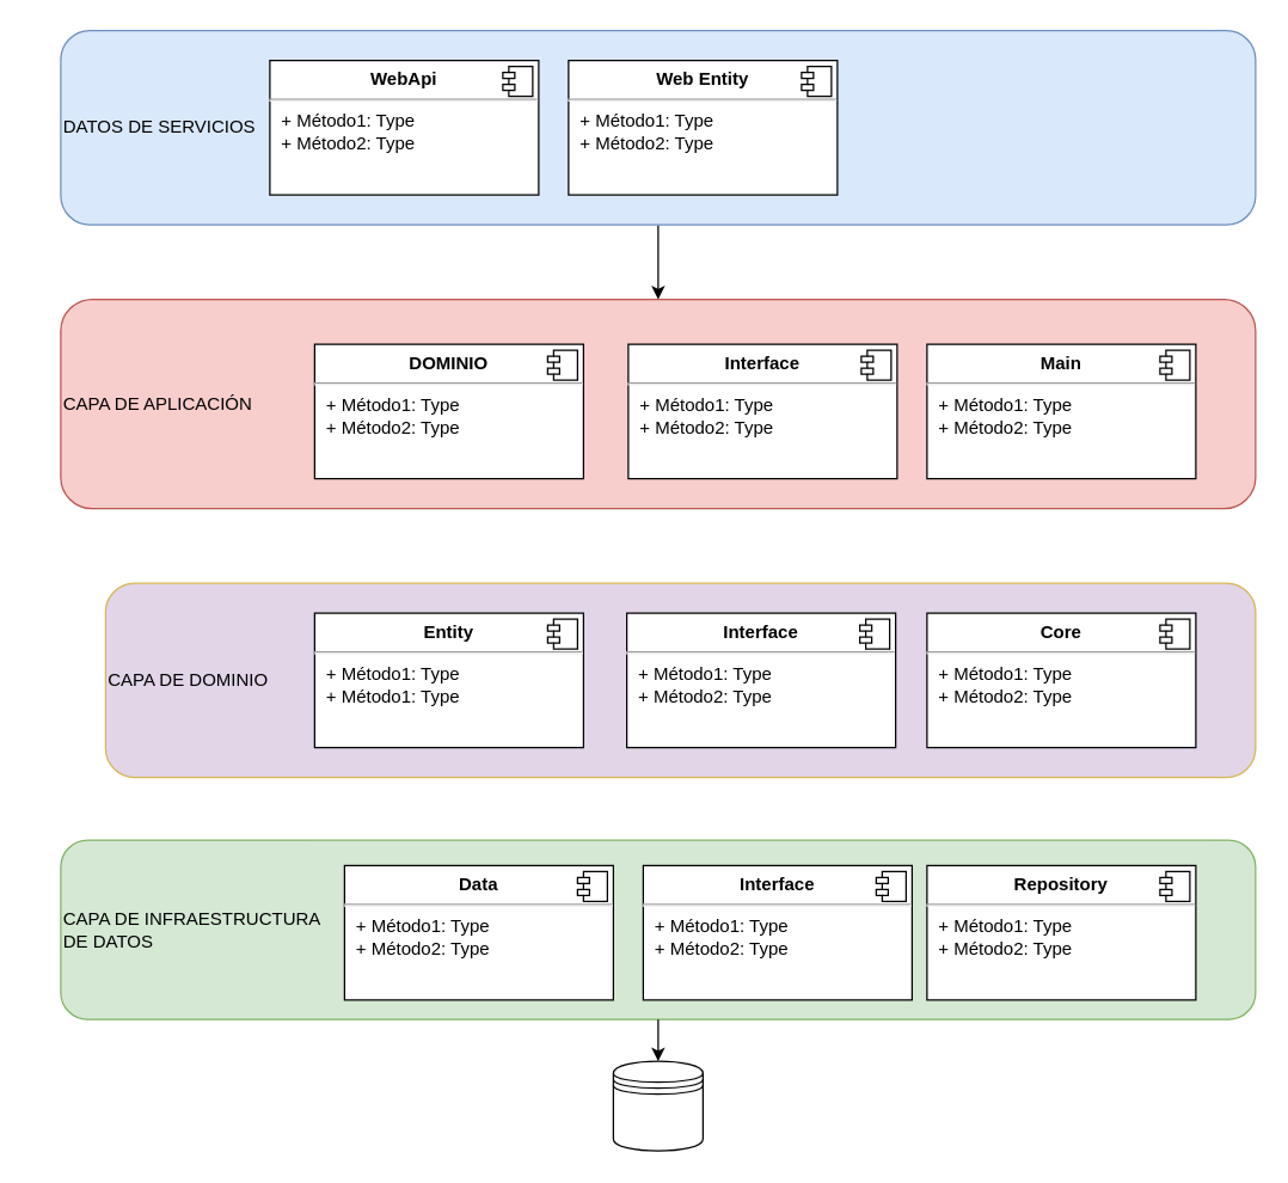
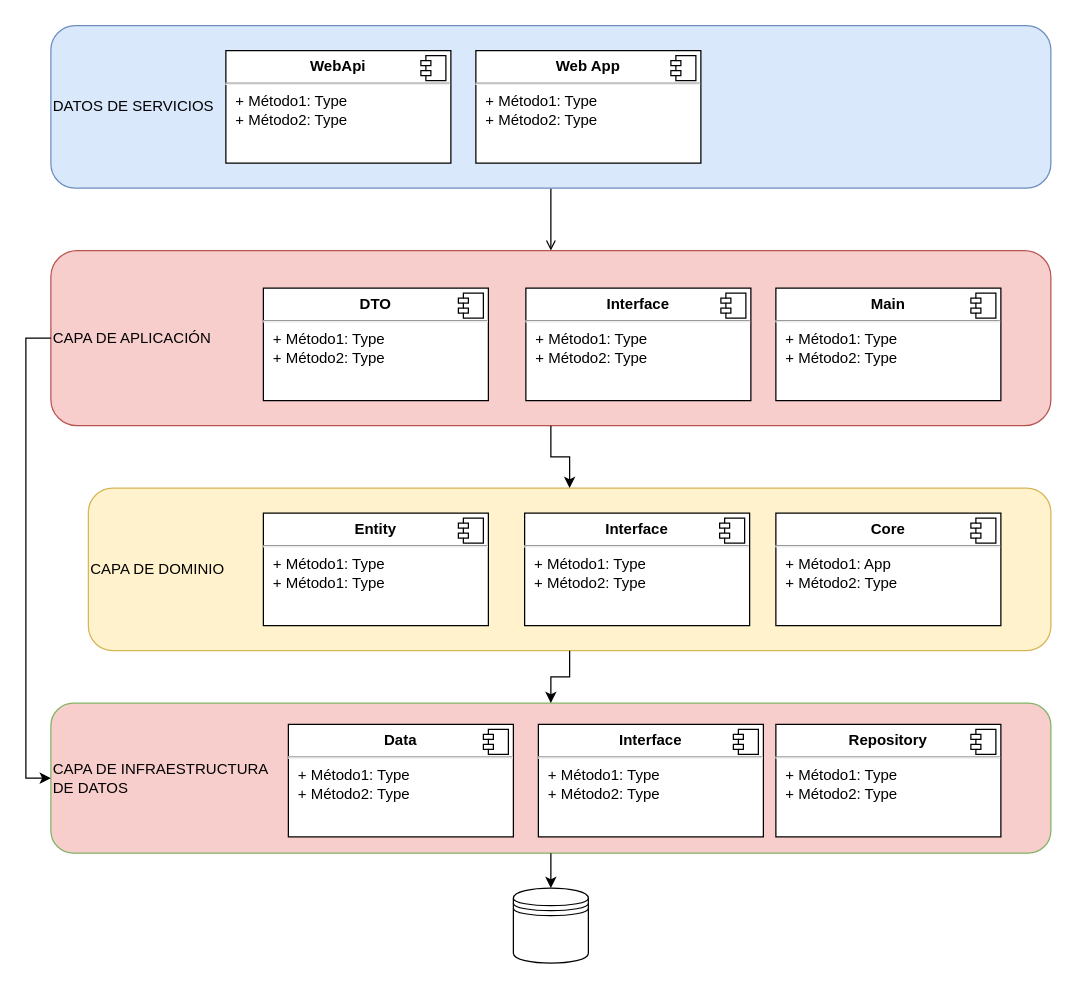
  <mxCell id="0" />
  <mxCell id="1" parent="0" />
- <mxCell id="2" style="edgeStyle=orthogonalEdgeStyle;rounded=0;orthogonalLoop=1;jettySize=auto;html=1;entryX=0.5;entryY=0;entryDx=0;entryDy=0;" edge="1" parent="1" source="3" target="25"><mxGeometry relative="1" as="geometry" /></mxCell>
+ <mxCell id="2" style="edgeStyle=orthogonalEdgeStyle;rounded=0;orthogonalLoop=1;jettySize=auto;html=1;entryX=0.5;entryY=0;entryDx=0;entryDy=0;endArrow=open;" edge="1" parent="1" source="3" target="25"><mxGeometry relative="1" as="geometry" /></mxCell>
  <mxCell id="3" value="DATOS DE SERVICIOS" style="rounded=1;whiteSpace=wrap;html=1;align=left;fillColor=#dae8fc;strokeColor=#6c8ebf;" vertex="1" parent="1"><mxGeometry x="40" y="20" width="800" height="130" as="geometry" /></mxCell>
  <mxCell id="4" value="&lt;p style=&quot;margin:0px;margin-top:6px;text-align:center;&quot;&gt;&lt;b&gt;WebApi&lt;/b&gt;&lt;/p&gt;&lt;hr&gt;&lt;p style=&quot;margin:0px;margin-left:8px;&quot;&gt;+ Método1: Type&lt;br&gt;+ Método2: Type&lt;/p&gt;" style="align=left;overflow=fill;html=1;dropTarget=0;whiteSpace=wrap;" vertex="1" parent="1"><mxGeometry x="180" y="40" width="180" height="90" as="geometry" /></mxCell>
  <mxCell id="5" value="" style="shape=component;jettyWidth=8;jettyHeight=4;" vertex="1" parent="4"><mxGeometry x="1" width="20" height="20" relative="1" as="geometry"><mxPoint x="-24" y="4" as="offset" /></mxGeometry></mxCell>
- <mxCell id="6" value="&lt;p style=&quot;margin:0px;margin-top:6px;text-align:center;&quot;&gt;&lt;b&gt;Web Entity&lt;/b&gt;&lt;/p&gt;&lt;hr&gt;&lt;p style=&quot;margin:0px;margin-left:8px;&quot;&gt;+ Método1: Type&lt;br&gt;+ Método2: Type&lt;/p&gt;" style="align=left;overflow=fill;html=1;dropTarget=0;whiteSpace=wrap;" vertex="1" parent="1"><mxGeometry x="380" y="40" width="180" height="90" as="geometry" /></mxCell>
+ <mxCell id="6" value="&lt;p style=&quot;margin:0px;margin-top:6px;text-align:center;&quot;&gt;&lt;b&gt;Web App&lt;/b&gt;&lt;/p&gt;&lt;hr&gt;&lt;p style=&quot;margin:0px;margin-left:8px;&quot;&gt;+ Método1: Type&lt;br&gt;+ Método2: Type&lt;/p&gt;" style="align=left;overflow=fill;html=1;dropTarget=0;whiteSpace=wrap;" vertex="1" parent="1"><mxGeometry x="380" y="40" width="180" height="90" as="geometry" /></mxCell>
  <mxCell id="7" value="" style="shape=component;jettyWidth=8;jettyHeight=4;" vertex="1" parent="6"><mxGeometry x="1" width="20" height="20" relative="1" as="geometry"><mxPoint x="-24" y="4" as="offset" /></mxGeometry></mxCell>
  <mxCell id="8" value="" style="group" vertex="1" connectable="0" parent="1"><mxGeometry x="40" y="572" width="800" height="110" as="geometry" /></mxCell>
- <mxCell id="9" value="CAPA DE INFRAESTRUCTURA&lt;br&gt;DE DATOS" style="rounded=1;whiteSpace=wrap;html=1;align=left;fillColor=#d5e8d4;strokeColor=#82b366;" vertex="1" parent="8"><mxGeometry y="-10" width="800" height="120" as="geometry" /></mxCell>
+ <mxCell id="9" value="CAPA DE INFRAESTRUCTURA&lt;br&gt;DE DATOS" style="rounded=1;whiteSpace=wrap;html=1;align=left;fillColor=#f8cecc;strokeColor=#82b366;" vertex="1" parent="8"><mxGeometry y="-10" width="800" height="120" as="geometry" /></mxCell>
  <mxCell id="10" value="&lt;p style=&quot;margin:0px;margin-top:6px;text-align:center;&quot;&gt;&lt;b&gt;Data&lt;/b&gt;&lt;/p&gt;&lt;hr&gt;&lt;p style=&quot;margin:0px;margin-left:8px;&quot;&gt;+ Método1: Type&lt;br&gt;+ Método2: Type&lt;/p&gt;" style="align=left;overflow=fill;html=1;dropTarget=0;whiteSpace=wrap;" vertex="1" parent="8"><mxGeometry x="190" y="7" width="180" height="90" as="geometry" /></mxCell>
  <mxCell id="11" value="" style="shape=component;jettyWidth=8;jettyHeight=4;" vertex="1" parent="10"><mxGeometry x="1" width="20" height="20" relative="1" as="geometry"><mxPoint x="-24" y="4" as="offset" /></mxGeometry></mxCell>
  <mxCell id="12" value="&lt;p style=&quot;margin:0px;margin-top:6px;text-align:center;&quot;&gt;&lt;b&gt;Interface&lt;/b&gt;&lt;/p&gt;&lt;hr&gt;&lt;p style=&quot;margin:0px;margin-left:8px;&quot;&gt;+ Método1: Type&lt;br&gt;+ Método2: Type&lt;/p&gt;" style="align=left;overflow=fill;html=1;dropTarget=0;whiteSpace=wrap;" vertex="1" parent="8"><mxGeometry x="390" y="7" width="180" height="90" as="geometry" /></mxCell>
  <mxCell id="13" value="" style="shape=component;jettyWidth=8;jettyHeight=4;" vertex="1" parent="12"><mxGeometry x="1" width="20" height="20" relative="1" as="geometry"><mxPoint x="-24" y="4" as="offset" /></mxGeometry></mxCell>
  <mxCell id="14" value="&lt;p style=&quot;margin:0px;margin-top:6px;text-align:center;&quot;&gt;&lt;b&gt;Repository&lt;/b&gt;&lt;/p&gt;&lt;hr&gt;&lt;p style=&quot;margin:0px;margin-left:8px;&quot;&gt;+ Método1: Type&lt;br&gt;+ Método2: Type&lt;/p&gt;" style="align=left;overflow=fill;html=1;dropTarget=0;whiteSpace=wrap;" vertex="1" parent="8"><mxGeometry x="580" y="7" width="180" height="90" as="geometry" /></mxCell>
  <mxCell id="15" value="" style="shape=component;jettyWidth=8;jettyHeight=4;" vertex="1" parent="14"><mxGeometry x="1" width="20" height="20" relative="1" as="geometry"><mxPoint x="-24" y="4" as="offset" /></mxGeometry></mxCell>
  <mxCell id="16" value="" style="group" vertex="1" connectable="0" parent="1"><mxGeometry x="70" y="390" width="770" height="130" as="geometry" /></mxCell>
- <mxCell id="17" value="CAPA DE DOMINIO" style="rounded=1;whiteSpace=wrap;html=1;align=left;fillColor=#e1d5e7;strokeColor=#d6b656;" vertex="1" parent="16"><mxGeometry width="770" height="130" as="geometry" /></mxCell>
+ <mxCell id="17" value="CAPA DE DOMINIO" style="rounded=1;whiteSpace=wrap;html=1;align=left;fillColor=#fff2cc;strokeColor=#d6b656;" vertex="1" parent="16"><mxGeometry width="770" height="130" as="geometry" /></mxCell>
  <mxCell id="18" value="&lt;p style=&quot;margin:0px;margin-top:6px;text-align:center;&quot;&gt;&lt;b&gt;Entity&lt;/b&gt;&lt;/p&gt;&lt;hr&gt;&lt;p style=&quot;margin:0px;margin-left:8px;&quot;&gt;+ Método1: Type&lt;br&gt;+ Método1: Type&lt;/p&gt;" style="align=left;overflow=fill;html=1;dropTarget=0;whiteSpace=wrap;" vertex="1" parent="16"><mxGeometry x="140" y="20" width="180" height="90" as="geometry" /></mxCell>
  <mxCell id="19" value="" style="shape=component;jettyWidth=8;jettyHeight=4;" vertex="1" parent="18"><mxGeometry x="1" width="20" height="20" relative="1" as="geometry"><mxPoint x="-24" y="4" as="offset" /></mxGeometry></mxCell>
  <mxCell id="20" value="&lt;p style=&quot;margin:0px;margin-top:6px;text-align:center;&quot;&gt;&lt;b&gt;Interface&lt;/b&gt;&lt;/p&gt;&lt;hr&gt;&lt;p style=&quot;margin:0px;margin-left:8px;&quot;&gt;+ Método1: Type&lt;br&gt;+ Método2: Type&lt;/p&gt;" style="align=left;overflow=fill;html=1;dropTarget=0;whiteSpace=wrap;" vertex="1" parent="16"><mxGeometry x="349" y="20" width="180" height="90" as="geometry" /></mxCell>
  <mxCell id="21" value="" style="shape=component;jettyWidth=8;jettyHeight=4;" vertex="1" parent="20"><mxGeometry x="1" width="20" height="20" relative="1" as="geometry"><mxPoint x="-24" y="4" as="offset" /></mxGeometry></mxCell>
- <mxCell id="22" value="&lt;p style=&quot;margin:0px;margin-top:6px;text-align:center;&quot;&gt;&lt;b&gt;Core&lt;/b&gt;&lt;/p&gt;&lt;hr&gt;&lt;p style=&quot;margin:0px;margin-left:8px;&quot;&gt;+ Método1: Type&lt;br&gt;+ Método2: Type&lt;/p&gt;" style="align=left;overflow=fill;html=1;dropTarget=0;whiteSpace=wrap;" vertex="1" parent="16"><mxGeometry x="550" y="20" width="180" height="90" as="geometry" /></mxCell>
+ <mxCell id="22" value="&lt;p style=&quot;margin:0px;margin-top:6px;text-align:center;&quot;&gt;&lt;b&gt;Core&lt;/b&gt;&lt;/p&gt;&lt;hr&gt;&lt;p style=&quot;margin:0px;margin-left:8px;&quot;&gt;+ Método1: App&lt;br&gt;+ Método2: Type&lt;/p&gt;" style="align=left;overflow=fill;html=1;dropTarget=0;whiteSpace=wrap;" vertex="1" parent="16"><mxGeometry x="550" y="20" width="180" height="90" as="geometry" /></mxCell>
  <mxCell id="23" value="" style="shape=component;jettyWidth=8;jettyHeight=4;" vertex="1" parent="22"><mxGeometry x="1" width="20" height="20" relative="1" as="geometry"><mxPoint x="-24" y="4" as="offset" /></mxGeometry></mxCell>
  <mxCell id="24" value="" style="group" vertex="1" connectable="0" parent="1"><mxGeometry x="40" y="200" width="800" height="140" as="geometry" /></mxCell>
  <mxCell id="25" value="CAPA DE APLICACIÓN" style="rounded=1;whiteSpace=wrap;html=1;align=left;fillColor=#f8cecc;strokeColor=#b85450;" vertex="1" parent="24"><mxGeometry width="800" height="140" as="geometry" /></mxCell>
- <mxCell id="26" value="&lt;p style=&quot;margin:0px;margin-top:6px;text-align:center;&quot;&gt;&lt;b&gt;DOMINIO&lt;/b&gt;&lt;/p&gt;&lt;hr&gt;&lt;p style=&quot;margin:0px;margin-left:8px;&quot;&gt;+ Método1: Type&lt;br&gt;+ Método2: Type&lt;/p&gt;" style="align=left;overflow=fill;html=1;dropTarget=0;whiteSpace=wrap;" vertex="1" parent="24"><mxGeometry x="170" y="30" width="180" height="90" as="geometry" /></mxCell>
+ <mxCell id="26" value="&lt;p style=&quot;margin:0px;margin-top:6px;text-align:center;&quot;&gt;&lt;b&gt;DTO&lt;/b&gt;&lt;/p&gt;&lt;hr&gt;&lt;p style=&quot;margin:0px;margin-left:8px;&quot;&gt;+ Método1: Type&lt;br&gt;+ Método2: Type&lt;/p&gt;" style="align=left;overflow=fill;html=1;dropTarget=0;whiteSpace=wrap;" vertex="1" parent="24"><mxGeometry x="170" y="30" width="180" height="90" as="geometry" /></mxCell>
  <mxCell id="27" value="" style="shape=component;jettyWidth=8;jettyHeight=4;" vertex="1" parent="26"><mxGeometry x="1" width="20" height="20" relative="1" as="geometry"><mxPoint x="-24" y="4" as="offset" /></mxGeometry></mxCell>
  <mxCell id="28" value="&lt;p style=&quot;margin:0px;margin-top:6px;text-align:center;&quot;&gt;&lt;b&gt;Interface&lt;/b&gt;&lt;/p&gt;&lt;hr&gt;&lt;p style=&quot;margin:0px;margin-left:8px;&quot;&gt;+ Método1: Type&lt;br&gt;+ Método2: Type&lt;/p&gt;" style="align=left;overflow=fill;html=1;dropTarget=0;whiteSpace=wrap;" vertex="1" parent="24"><mxGeometry x="380" y="30" width="180" height="90" as="geometry" /></mxCell>
  <mxCell id="29" value="" style="shape=component;jettyWidth=8;jettyHeight=4;" vertex="1" parent="28"><mxGeometry x="1" width="20" height="20" relative="1" as="geometry"><mxPoint x="-24" y="4" as="offset" /></mxGeometry></mxCell>
  <mxCell id="30" value="&lt;p style=&quot;margin:0px;margin-top:6px;text-align:center;&quot;&gt;&lt;b&gt;Main&lt;/b&gt;&lt;/p&gt;&lt;hr&gt;&lt;p style=&quot;margin:0px;margin-left:8px;&quot;&gt;+ Método1: Type&lt;br&gt;+ Método2: Type&lt;/p&gt;" style="align=left;overflow=fill;html=1;dropTarget=0;whiteSpace=wrap;" vertex="1" parent="24"><mxGeometry x="580" y="30" width="180" height="90" as="geometry" /></mxCell>
  <mxCell id="31" value="" style="shape=component;jettyWidth=8;jettyHeight=4;" vertex="1" parent="30"><mxGeometry x="1" width="20" height="20" relative="1" as="geometry"><mxPoint x="-24" y="4" as="offset" /></mxGeometry></mxCell>
+ <mxCell id="32" style="edgeStyle=orthogonalEdgeStyle;rounded=0;orthogonalLoop=1;jettySize=auto;html=1;entryX=0.5;entryY=0;entryDx=0;entryDy=0;" edge="1" parent="1" source="25" target="17"><mxGeometry relative="1" as="geometry" /></mxCell>
+ <mxCell id="33" style="edgeStyle=orthogonalEdgeStyle;rounded=0;orthogonalLoop=1;jettySize=auto;html=1;entryX=0.5;entryY=0;entryDx=0;entryDy=0;" edge="1" parent="1" source="17" target="9"><mxGeometry relative="1" as="geometry" /></mxCell>
+ <mxCell id="34" style="edgeStyle=orthogonalEdgeStyle;rounded=0;orthogonalLoop=1;jettySize=auto;html=1;entryX=0;entryY=0.5;entryDx=0;entryDy=0;" edge="1" parent="1" source="25" target="9"><mxGeometry relative="1" as="geometry"><Array as="points"><mxPoint x="20" y="270" /><mxPoint x="20" y="622" /></Array></mxGeometry></mxCell>
  <mxCell id="35" value="" style="shape=datastore;whiteSpace=wrap;html=1;" vertex="1" parent="1"><mxGeometry x="410" y="710" width="60" height="60" as="geometry" /></mxCell>
  <mxCell id="36" style="edgeStyle=orthogonalEdgeStyle;rounded=0;orthogonalLoop=1;jettySize=auto;html=1;entryX=0.5;entryY=0;entryDx=0;entryDy=0;" edge="1" parent="1" source="9" target="35"><mxGeometry relative="1" as="geometry" /></mxCell>
